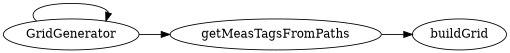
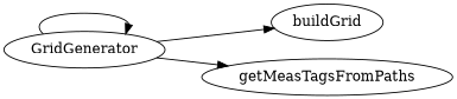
  digraph {
    rankdir=LR
    GridGenerator
    buildGrid
    getMeasTagsFromPaths
    GridGenerator -> GridGenerator
-   getMeasTagsFromPaths -> buildGrid
+   GridGenerator -> buildGrid
    GridGenerator -> getMeasTagsFromPaths
  }
